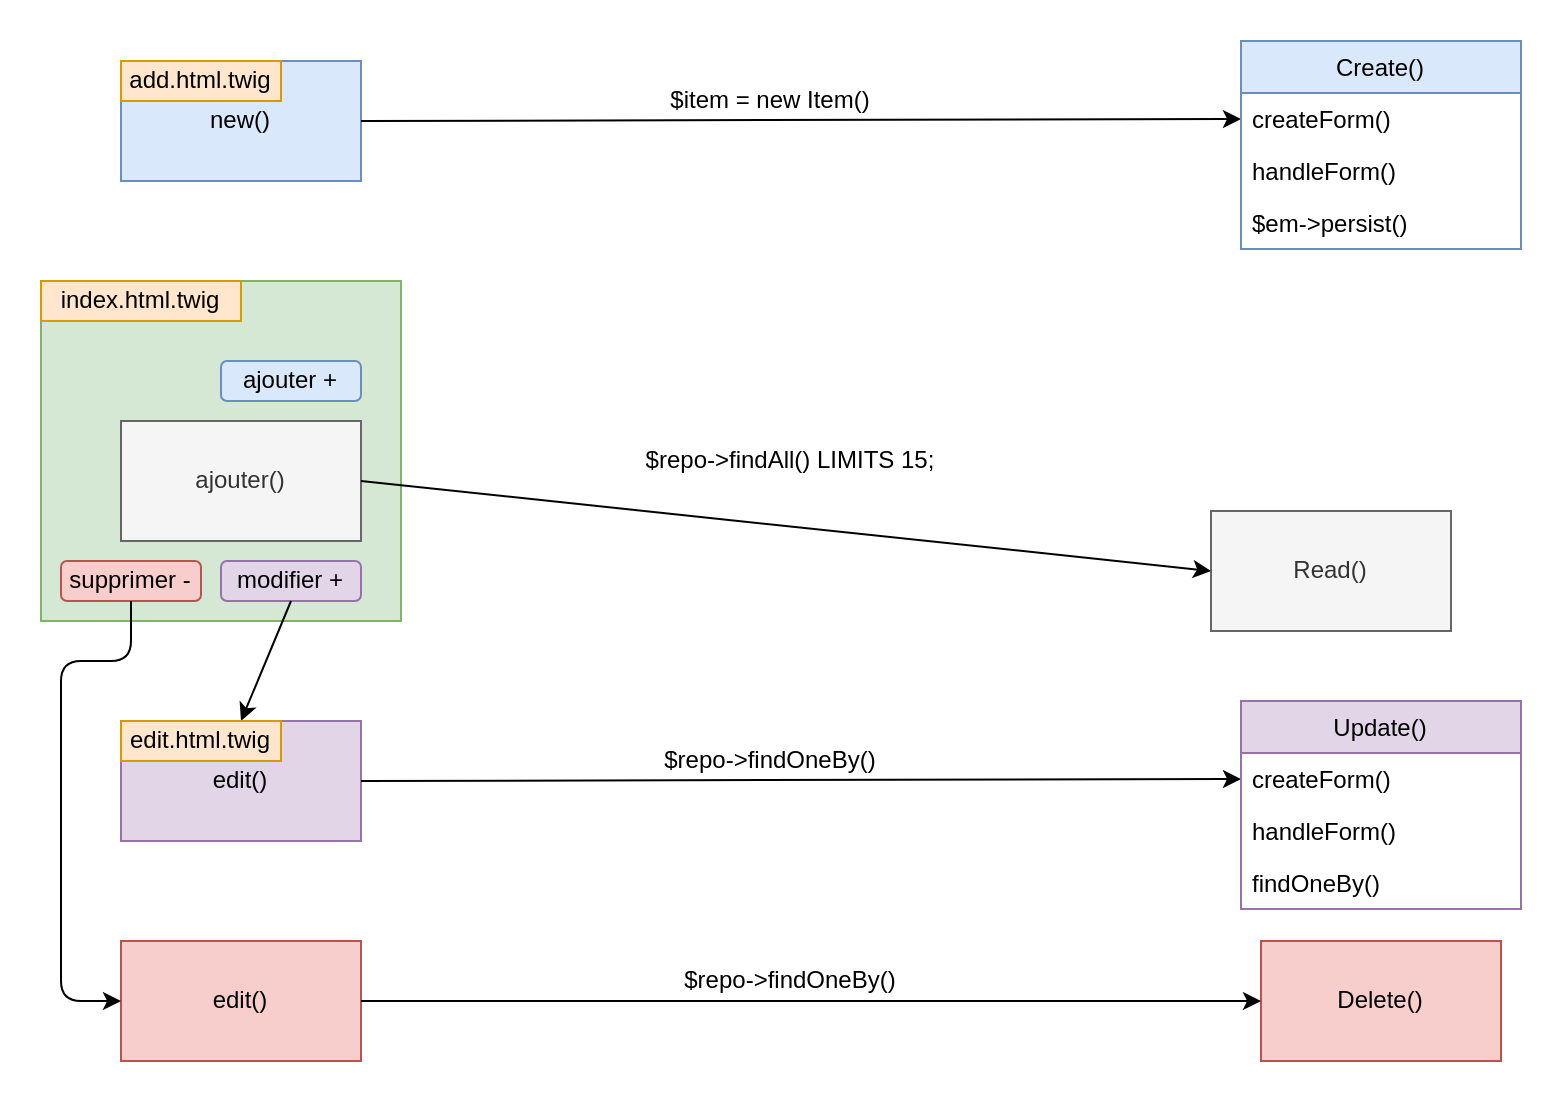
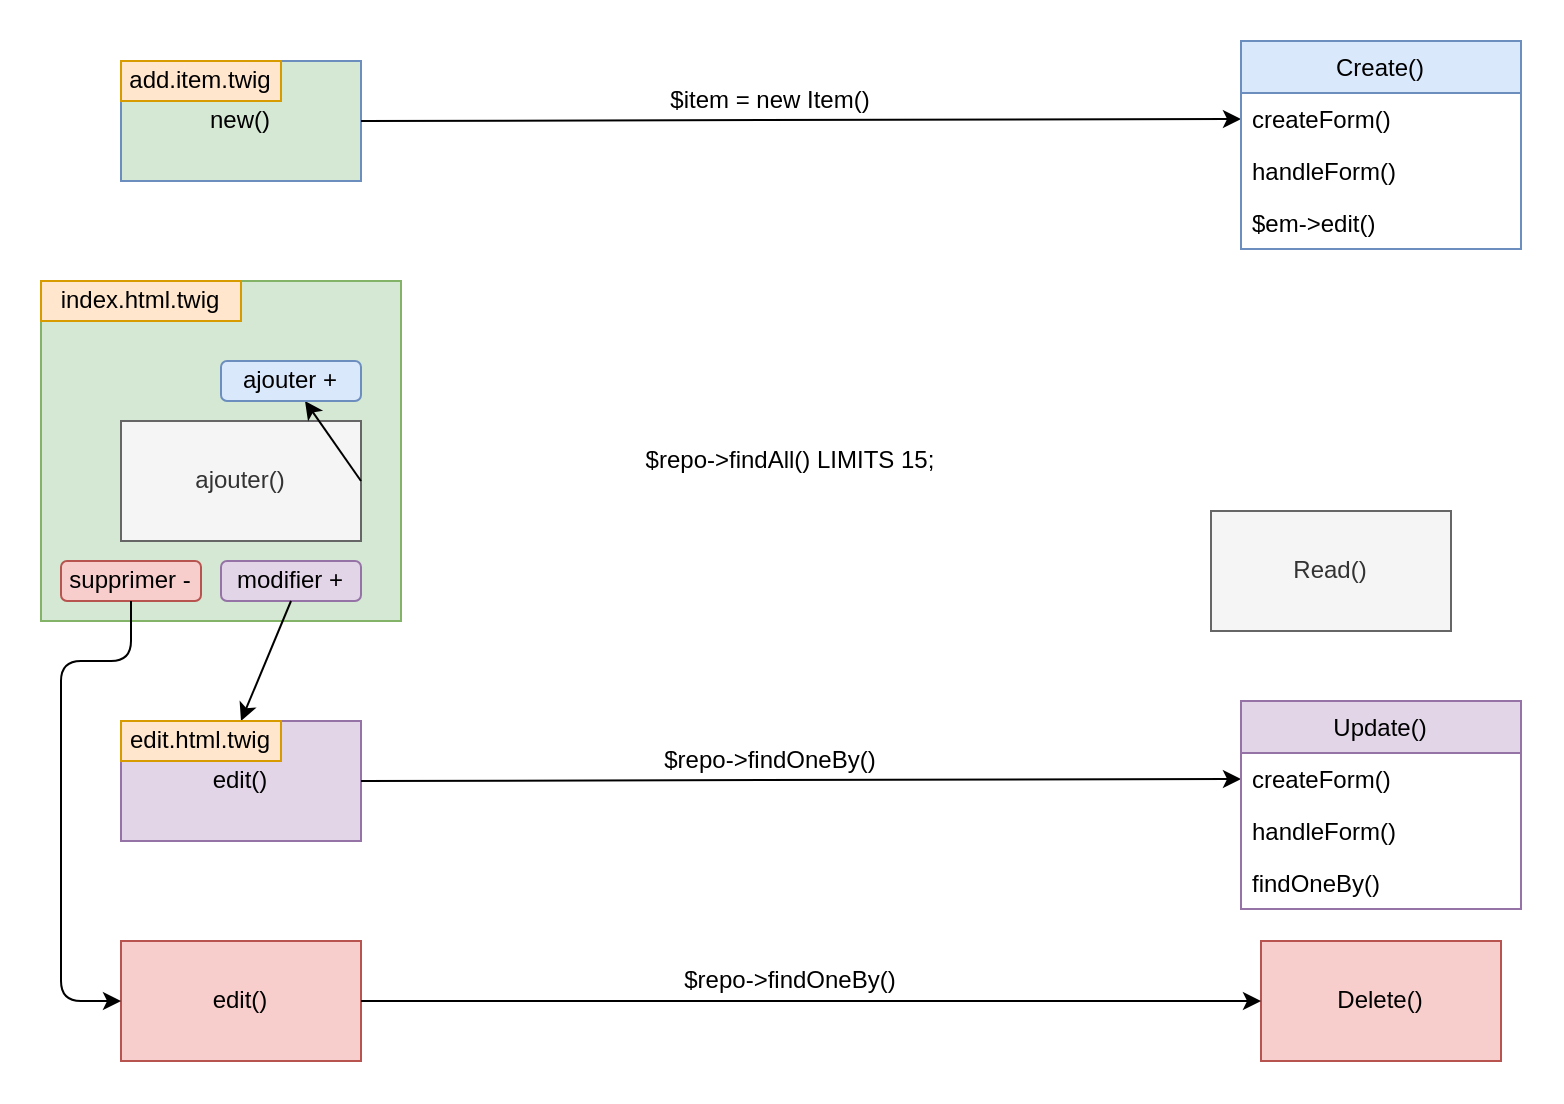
  <mxCell id="0" />
  <mxCell id="1" parent="0" />
  <mxCell id="2" value="" style="rounded=0;whiteSpace=wrap;html=1;labelBackgroundColor=default;fillColor=#d5e8d4;strokeColor=#82b366;" vertex="1" parent="1"><mxGeometry x="20" y="140" width="180" height="170" as="geometry" /></mxCell>
  <mxCell id="3" value="Read()" style="rounded=0;whiteSpace=wrap;html=1;fillColor=#f5f5f5;strokeColor=#666666;fontColor=#333333;" vertex="1" parent="1"><mxGeometry x="605" y="255" width="120" height="60" as="geometry" /></mxCell>
  <mxCell id="4" value="Delete()" style="rounded=0;whiteSpace=wrap;html=1;fillColor=#f8cecc;strokeColor=#b85450;" vertex="1" parent="1"><mxGeometry x="630" y="470" width="120" height="60" as="geometry" /></mxCell>
- <mxCell id="5" value="new()" style="rounded=0;whiteSpace=wrap;html=1;fillColor=#dae8fc;strokeColor=#6c8ebf;" vertex="1" parent="1"><mxGeometry x="60" y="30" width="120" height="60" as="geometry" /></mxCell>
+ <mxCell id="5" value="new()" style="rounded=0;whiteSpace=wrap;html=1;fillColor=#d5e8d4;strokeColor=#6c8ebf;" vertex="1" parent="1"><mxGeometry x="60" y="30" width="120" height="60" as="geometry" /></mxCell>
  <mxCell id="6" value="" style="endArrow=classic;html=1;exitX=1;exitY=0.5;exitDx=0;exitDy=0;entryX=0;entryY=0.5;entryDx=0;entryDy=0;" edge="1" parent="1" source="5" target="9"><mxGeometry width="50" height="50" relative="1" as="geometry"><mxPoint x="400" y="400" as="sourcePoint" /><mxPoint x="614" y="60" as="targetPoint" /></mxGeometry></mxCell>
  <mxCell id="7" value="$repo-&amp;gt;findAll() LIMITS 15;" style="text;html=1;strokeColor=none;fillColor=none;align=center;verticalAlign=middle;whiteSpace=wrap;rounded=0;" vertex="1" parent="1"><mxGeometry x="310" y="220" width="170" height="20" as="geometry" /></mxCell>
  <mxCell id="8" value="Create()" style="swimlane;fontStyle=0;childLayout=stackLayout;horizontal=1;startSize=26;horizontalStack=0;resizeParent=1;resizeParentMax=0;resizeLast=0;collapsible=1;marginBottom=0;fillColor=#dae8fc;swimlaneLine=1;swimlaneFillColor=default;strokeColor=#6c8ebf;" vertex="1" parent="1"><mxGeometry x="620" y="20" width="140" height="104" as="geometry" /></mxCell>
  <mxCell id="9" value="createForm()" style="text;strokeColor=none;fillColor=none;align=left;verticalAlign=top;spacingLeft=4;spacingRight=4;overflow=hidden;rotatable=0;points=[[0,0.5],[1,0.5]];portConstraint=eastwest;labelBackgroundColor=default;" vertex="1" parent="8"><mxGeometry y="26" width="140" height="26" as="geometry" /></mxCell>
  <mxCell id="10" value="handleForm()" style="text;strokeColor=none;fillColor=none;align=left;verticalAlign=top;spacingLeft=4;spacingRight=4;overflow=hidden;rotatable=0;points=[[0,0.5],[1,0.5]];portConstraint=eastwest;" vertex="1" parent="8"><mxGeometry y="52" width="140" height="26" as="geometry" /></mxCell>
- <mxCell id="11" value="$em-&gt;persist()" style="text;strokeColor=none;fillColor=none;align=left;verticalAlign=top;spacingLeft=4;spacingRight=4;overflow=hidden;rotatable=0;points=[[0,0.5],[1,0.5]];portConstraint=eastwest;" vertex="1" parent="8"><mxGeometry y="78" width="140" height="26" as="geometry" /></mxCell>
+ <mxCell id="11" value="$em-&gt;edit()" style="text;strokeColor=none;fillColor=none;align=left;verticalAlign=top;spacingLeft=4;spacingRight=4;overflow=hidden;rotatable=0;points=[[0,0.5],[1,0.5]];portConstraint=eastwest;" vertex="1" parent="8"><mxGeometry y="78" width="140" height="26" as="geometry" /></mxCell>
  <mxCell id="12" value="ajouter()" style="rounded=0;whiteSpace=wrap;html=1;fillColor=#f5f5f5;strokeColor=#666666;fontColor=#333333;" vertex="1" parent="1"><mxGeometry x="60" y="210" width="120" height="60" as="geometry" /></mxCell>
- <mxCell id="13" value="" style="endArrow=classic;html=1;exitX=1;exitY=0.5;exitDx=0;exitDy=0;entryX=0;entryY=0.5;entryDx=0;entryDy=0;" edge="1" parent="1" source="12" target="3"><mxGeometry width="50" height="50" relative="1" as="geometry"><mxPoint x="400" y="420" as="sourcePoint" /><mxPoint x="450" y="370" as="targetPoint" /></mxGeometry></mxCell>
+ <mxCell id="13" value="" style="endArrow=classic;html=1;exitX=1;exitY=0.5;exitDx=0;exitDy=0;" edge="1" parent="1" source="12" target="26"><mxGeometry width="50" height="50" relative="1" as="geometry"><mxPoint x="400" y="420" as="sourcePoint" /><mxPoint x="450" y="370" as="targetPoint" /></mxGeometry></mxCell>
  <mxCell id="14" value="$item = new Item()" style="text;html=1;strokeColor=none;fillColor=none;align=center;verticalAlign=middle;whiteSpace=wrap;rounded=0;" vertex="1" parent="1"><mxGeometry x="300" y="40" width="170" height="20" as="geometry" /></mxCell>
  <mxCell id="15" value="edit()" style="rounded=0;whiteSpace=wrap;html=1;fillColor=#e1d5e7;strokeColor=#9673a6;" vertex="1" parent="1"><mxGeometry x="60" y="360" width="120" height="60" as="geometry" /></mxCell>
  <mxCell id="16" value="" style="endArrow=classic;html=1;exitX=1;exitY=0.5;exitDx=0;exitDy=0;entryX=0;entryY=0.5;entryDx=0;entryDy=0;" edge="1" parent="1" source="15" target="18"><mxGeometry width="50" height="50" relative="1" as="geometry"><mxPoint x="400" y="470" as="sourcePoint" /><mxPoint x="620" y="390" as="targetPoint" /></mxGeometry></mxCell>
  <mxCell id="17" value="Update()" style="swimlane;fontStyle=0;childLayout=stackLayout;horizontal=1;startSize=26;horizontalStack=0;resizeParent=1;resizeParentMax=0;resizeLast=0;collapsible=1;marginBottom=0;fillColor=#e1d5e7;swimlaneLine=1;swimlaneFillColor=default;strokeColor=#9673a6;" vertex="1" parent="1"><mxGeometry x="620" y="350" width="140" height="104" as="geometry" /></mxCell>
  <mxCell id="18" value="createForm()" style="text;strokeColor=none;fillColor=none;align=left;verticalAlign=top;spacingLeft=4;spacingRight=4;overflow=hidden;rotatable=0;points=[[0,0.5],[1,0.5]];portConstraint=eastwest;labelBackgroundColor=default;" vertex="1" parent="17"><mxGeometry y="26" width="140" height="26" as="geometry" /></mxCell>
  <mxCell id="19" value="handleForm()" style="text;strokeColor=none;fillColor=none;align=left;verticalAlign=top;spacingLeft=4;spacingRight=4;overflow=hidden;rotatable=0;points=[[0,0.5],[1,0.5]];portConstraint=eastwest;" vertex="1" parent="17"><mxGeometry y="52" width="140" height="26" as="geometry" /></mxCell>
  <mxCell id="20" value="findOneBy()" style="text;strokeColor=none;fillColor=none;align=left;verticalAlign=top;spacingLeft=4;spacingRight=4;overflow=hidden;rotatable=0;points=[[0,0.5],[1,0.5]];portConstraint=eastwest;" vertex="1" parent="17"><mxGeometry y="78" width="140" height="26" as="geometry" /></mxCell>
  <mxCell id="21" value="$repo-&amp;gt;findOneBy()" style="text;html=1;strokeColor=none;fillColor=none;align=center;verticalAlign=middle;whiteSpace=wrap;rounded=0;" vertex="1" parent="1"><mxGeometry x="300" y="370" width="170" height="20" as="geometry" /></mxCell>
  <mxCell id="22" value="edit()" style="rounded=0;whiteSpace=wrap;html=1;fillColor=#f8cecc;strokeColor=#b85450;" vertex="1" parent="1"><mxGeometry x="60" y="470" width="120" height="60" as="geometry" /></mxCell>
  <mxCell id="23" value="" style="endArrow=classic;html=1;exitX=1;exitY=0.5;exitDx=0;exitDy=0;entryX=0;entryY=0.5;entryDx=0;entryDy=0;" edge="1" parent="1" source="22" target="4"><mxGeometry width="50" height="50" relative="1" as="geometry"><mxPoint x="400" y="480" as="sourcePoint" /><mxPoint x="450" y="430" as="targetPoint" /></mxGeometry></mxCell>
  <mxCell id="24" value="$repo-&amp;gt;findOneBy()" style="text;html=1;strokeColor=none;fillColor=none;align=center;verticalAlign=middle;whiteSpace=wrap;rounded=0;" vertex="1" parent="1"><mxGeometry x="310" y="480" width="170" height="20" as="geometry" /></mxCell>
  <mxCell id="25" value="index.html.twig" style="text;html=1;strokeColor=#d79b00;fillColor=#ffe6cc;align=center;verticalAlign=middle;rounded=0;labelBackgroundColor=none;whiteSpace=wrap;" vertex="1" parent="1"><mxGeometry x="20" y="140" width="100" height="20" as="geometry" /></mxCell>
  <mxCell id="26" value="ajouter +" style="rounded=1;whiteSpace=wrap;html=1;labelBackgroundColor=none;strokeColor=#6c8ebf;fillColor=#dae8fc;" vertex="1" parent="1"><mxGeometry x="110" y="180" width="70" height="20" as="geometry" /></mxCell>
  <mxCell id="27" value="modifier +" style="rounded=1;whiteSpace=wrap;html=1;labelBackgroundColor=none;strokeColor=#9673a6;fillColor=#e1d5e7;" vertex="1" parent="1"><mxGeometry x="110" y="280" width="70" height="20" as="geometry" /></mxCell>
  <mxCell id="28" value="" style="endArrow=classic;html=1;fontColor=default;exitX=0.5;exitY=1;exitDx=0;exitDy=0;entryX=0.5;entryY=0;entryDx=0;entryDy=0;" edge="1" parent="1" source="27" target="15"><mxGeometry width="50" height="50" relative="1" as="geometry"><mxPoint x="400" y="380" as="sourcePoint" /><mxPoint x="450" y="330" as="targetPoint" /></mxGeometry></mxCell>
  <mxCell id="29" value="supprimer -" style="rounded=1;whiteSpace=wrap;html=1;labelBackgroundColor=none;strokeColor=#b85450;fillColor=#f8cecc;" vertex="1" parent="1"><mxGeometry x="30" y="280" width="70" height="20" as="geometry" /></mxCell>
  <mxCell id="30" value="" style="endArrow=classic;html=1;fontColor=default;exitX=0.5;exitY=1;exitDx=0;exitDy=0;entryX=0;entryY=0.5;entryDx=0;entryDy=0;" edge="1" parent="1" source="29" target="22"><mxGeometry width="50" height="50" relative="1" as="geometry"><mxPoint x="400" y="380" as="sourcePoint" /><mxPoint x="450" y="330" as="targetPoint" /><Array as="points"><mxPoint x="65" y="330" /><mxPoint x="30" y="330" /><mxPoint x="30" y="500" /></Array></mxGeometry></mxCell>
  <mxCell id="31" value="edit.html.twig" style="text;html=1;strokeColor=#d79b00;fillColor=#ffe6cc;align=center;verticalAlign=middle;rounded=0;labelBackgroundColor=none;whiteSpace=wrap;" vertex="1" parent="1"><mxGeometry x="60" y="360" width="80" height="20" as="geometry" /></mxCell>
- <mxCell id="32" value="add.html.twig" style="text;html=1;strokeColor=#d79b00;fillColor=#ffe6cc;align=center;verticalAlign=middle;rounded=0;labelBackgroundColor=none;whiteSpace=wrap;" vertex="1" parent="1"><mxGeometry x="60" y="30" width="80" height="20" as="geometry" /></mxCell>
+ <mxCell id="32" value="add.item.twig" style="text;html=1;strokeColor=#d79b00;fillColor=#ffe6cc;align=center;verticalAlign=middle;rounded=0;labelBackgroundColor=none;whiteSpace=wrap;" vertex="1" parent="1"><mxGeometry x="60" y="30" width="80" height="20" as="geometry" /></mxCell>
